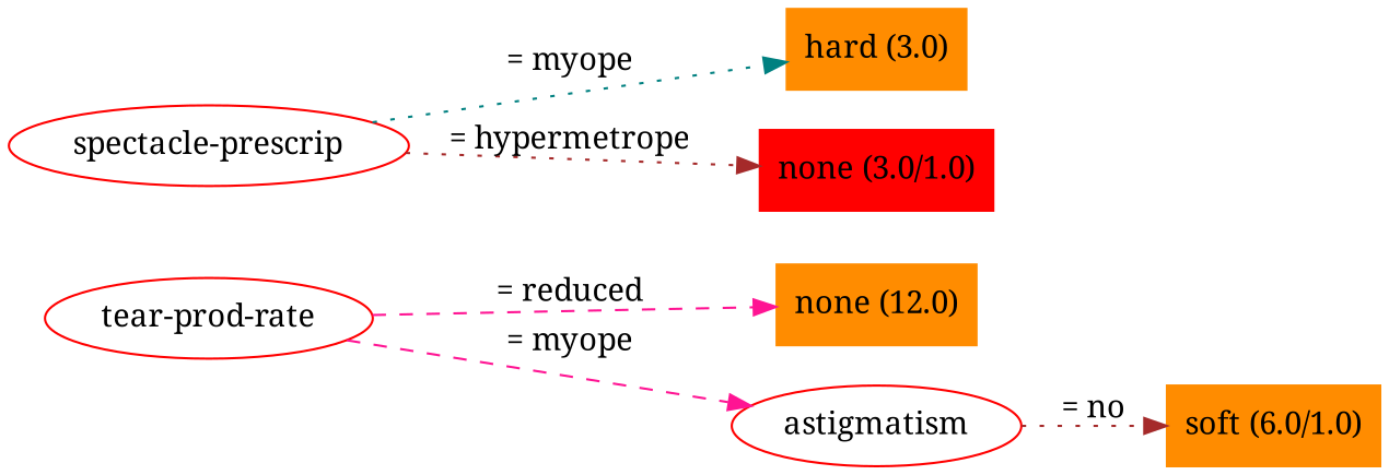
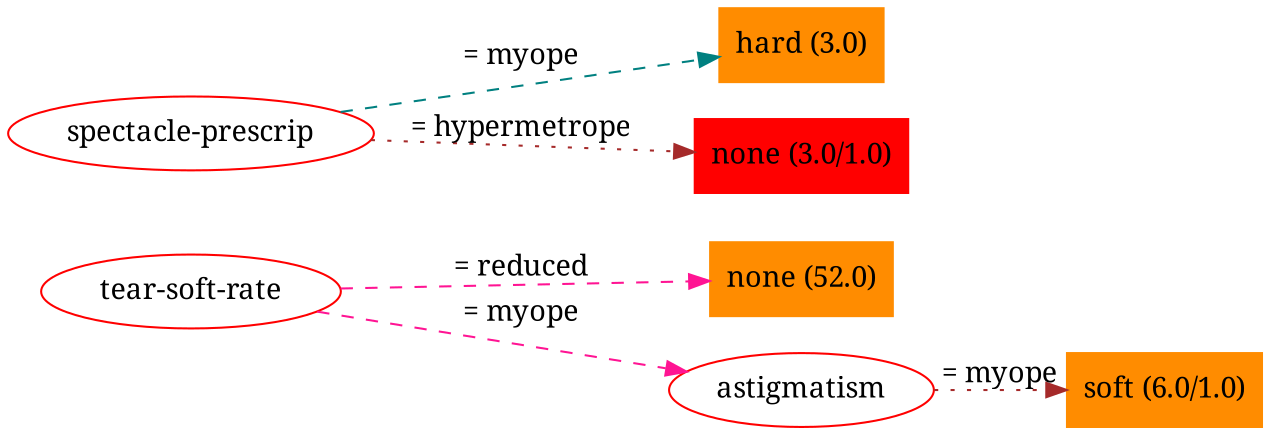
  digraph {
    fontname="Noto Serif"
    rankdir=LR
    node [color=red fontname="Noto Serif" shape=box style=filled]
    edge [color=deeppink fontname="Noto Serif" style=dashed]
-   n1 [label="tear-prod-rate" shape="" style=""]
-   n2 [color=darkorange label="none (12.0)"]
+   n1 [label="tear-soft-rate" shape="" style=""]
+   n2 [color=darkorange label="none (52.0)"]
    n3 [label=astigmatism shape="" style=""]
    n4 [color=darkorange label="soft (6.0/1.0)"]
    n5 [label="spectacle-prescrip" shape="" style=""]
    n6 [color=darkorange label="hard (3.0)"]
    n7 [label="none (3.0/1.0)"]
    n1 -> n2 [label="= reduced"]
    n1 -> n3 [label="= myope"]
-   n3 -> n4 [color=brown label="= no" style=dotted]
-   n5 -> n6 [color=teal label="= myope" style=dotted]
+   n3 -> n4 [color=brown label="= myope" style=dotted]
+   n5 -> n6 [color=teal label="= myope"]
    n5 -> n7 [color=brown label="= hypermetrope" style=dotted]
  }
